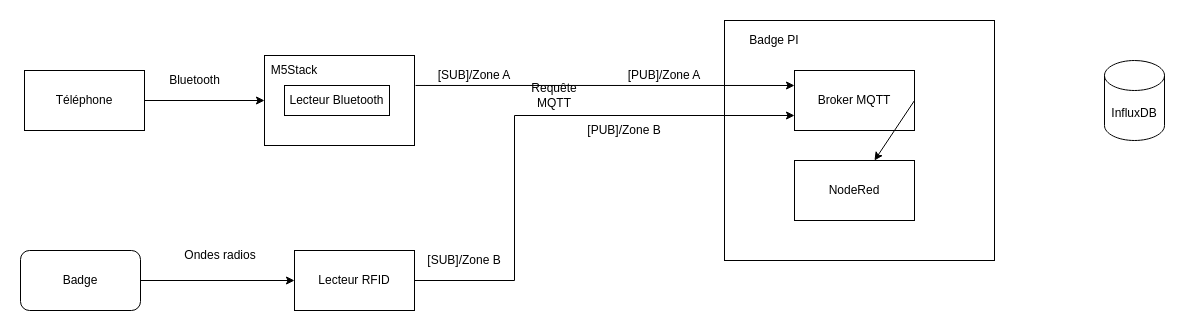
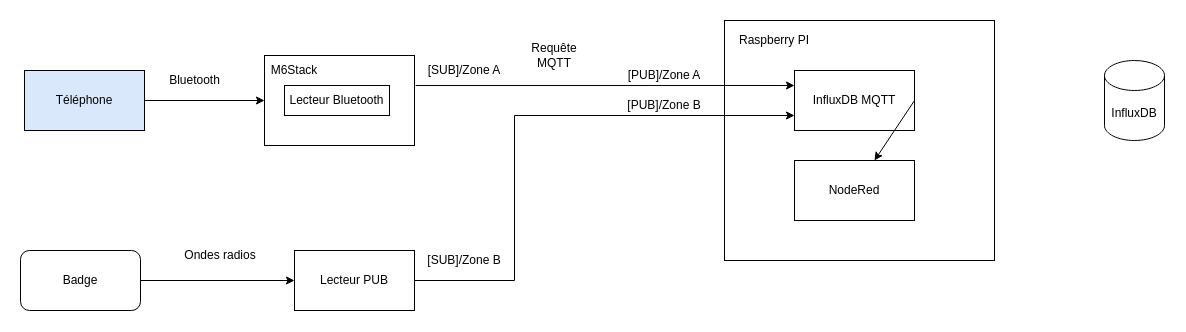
  <mxCell id="0" />
  <mxCell id="1" parent="0" />
  <mxCell id="2" value="" style="whiteSpace=wrap;html=1;" vertex="1" parent="1"><mxGeometry x="724" y="20" width="270" height="240" as="geometry" /></mxCell>
- <mxCell id="3" value="Badge PI&lt;br&gt;" style="text;html=1;strokeColor=none;fillColor=none;align=center;verticalAlign=middle;whiteSpace=wrap;rounded=0;" vertex="1" parent="1"><mxGeometry x="734" y="30" width="80" height="20" as="geometry" /></mxCell>
- <mxCell id="4" value="Broker MQTT" style="rounded=0;whiteSpace=wrap;html=1;" vertex="1" parent="1"><mxGeometry x="794" y="70" width="120" height="60" as="geometry" /></mxCell>
+ <mxCell id="3" value="Raspberry PI&lt;br&gt;" style="text;html=1;strokeColor=none;fillColor=none;align=center;verticalAlign=middle;whiteSpace=wrap;rounded=0;" vertex="1" parent="1"><mxGeometry x="734" y="30" width="80" height="20" as="geometry" /></mxCell>
+ <mxCell id="4" value="InfluxDB MQTT" style="rounded=0;whiteSpace=wrap;html=1;" vertex="1" parent="1"><mxGeometry x="794" y="70" width="120" height="60" as="geometry" /></mxCell>
  <mxCell id="5" value="NodeRed" style="rounded=0;whiteSpace=wrap;html=1;" vertex="1" parent="1"><mxGeometry x="794" y="160" width="120" height="60" as="geometry" /></mxCell>
  <mxCell id="6" value="" style="endArrow=classic;html=1;rounded=0;exitX=1.007;exitY=0.333;exitDx=0;exitDy=0;entryX=0;entryY=0.25;entryDx=0;entryDy=0;exitPerimeter=0;" edge="1" parent="1" source="10" target="4"><mxGeometry width="50" height="50" relative="1" as="geometry"><mxPoint x="414" y="100" as="sourcePoint" /><mxPoint x="984" y="60" as="targetPoint" /></mxGeometry></mxCell>
  <mxCell id="7" value="[PUB]/Zone A" style="text;html=1;strokeColor=none;fillColor=none;align=center;verticalAlign=middle;whiteSpace=wrap;rounded=0;" vertex="1" parent="1"><mxGeometry x="624" y="65" width="80" height="20" as="geometry" /></mxCell>
- <mxCell id="8" value="[SUB]/Zone A" style="text;html=1;strokeColor=none;fillColor=none;align=center;verticalAlign=middle;whiteSpace=wrap;rounded=0;" vertex="1" parent="1"><mxGeometry x="434" y="65" width="80" height="20" as="geometry" /></mxCell>
- <mxCell id="9" value="Requête MQTT" style="text;html=1;strokeColor=none;fillColor=none;align=center;verticalAlign=middle;whiteSpace=wrap;rounded=0;" vertex="1" parent="1"><mxGeometry x="524" y="80" width="60" height="30" as="geometry" /></mxCell>
+ <mxCell id="8" value="[SUB]/Zone A" style="text;html=1;strokeColor=none;fillColor=none;align=center;verticalAlign=middle;whiteSpace=wrap;rounded=0;" vertex="1" parent="1"><mxGeometry x="424" y="60" width="80" height="20" as="geometry" /></mxCell>
+ <mxCell id="9" value="Requête MQTT" style="text;html=1;strokeColor=none;fillColor=none;align=center;verticalAlign=middle;whiteSpace=wrap;rounded=0;" vertex="1" parent="1"><mxGeometry x="524" y="40" width="60" height="30" as="geometry" /></mxCell>
  <mxCell id="10" value="" style="rounded=0;whiteSpace=wrap;html=1;" vertex="1" parent="1"><mxGeometry x="264" y="55" width="150" height="90" as="geometry" /></mxCell>
- <mxCell id="11" value="M5Stack" style="text;html=1;strokeColor=none;fillColor=none;align=center;verticalAlign=middle;whiteSpace=wrap;rounded=0;" vertex="1" parent="1"><mxGeometry x="264" y="55" width="60" height="30" as="geometry" /></mxCell>
+ <mxCell id="11" value="M6Stack" style="text;html=1;strokeColor=none;fillColor=none;align=center;verticalAlign=middle;whiteSpace=wrap;rounded=0;" vertex="1" parent="1"><mxGeometry x="264" y="55" width="60" height="30" as="geometry" /></mxCell>
  <mxCell id="12" value="Lecteur Bluetooth" style="rounded=0;whiteSpace=wrap;html=1;" vertex="1" parent="1"><mxGeometry x="284" y="85" width="105" height="30" as="geometry" /></mxCell>
  <mxCell id="13" value="InfluxDB" style="shape=cylinder3;whiteSpace=wrap;html=1;boundedLbl=1;backgroundOutline=1;size=15;" vertex="1" parent="1"><mxGeometry x="1104" y="60" width="60" height="80" as="geometry" /></mxCell>
  <mxCell id="14" value="" style="endArrow=classic;html=1;rounded=0;exitX=1;exitY=0.5;exitDx=0;exitDy=0;" edge="1" parent="1" source="4" target="5"><mxGeometry width="50" height="50" relative="1" as="geometry"><mxPoint x="1104" y="0" as="sourcePoint" /><mxPoint x="1154" y="-50" as="targetPoint" /></mxGeometry></mxCell>
  <mxCell id="15" value="" style="rounded=0;whiteSpace=wrap;html=1;" vertex="1" parent="1"><mxGeometry x="294" y="250" width="120" height="60" as="geometry" /></mxCell>
- <mxCell id="16" value="Lecteur RFID" style="text;html=1;strokeColor=none;fillColor=none;align=center;verticalAlign=middle;whiteSpace=wrap;rounded=0;" vertex="1" parent="1"><mxGeometry x="314" y="270" width="80" height="20" as="geometry" /></mxCell>
- <mxCell id="17" value="Téléphone" style="rounded=0;whiteSpace=wrap;html=1;" vertex="1" parent="1"><mxGeometry x="24" y="70" width="120" height="60" as="geometry" /></mxCell>
+ <mxCell id="16" value="Lecteur PUB" style="text;html=1;strokeColor=none;fillColor=none;align=center;verticalAlign=middle;whiteSpace=wrap;rounded=0;" vertex="1" parent="1"><mxGeometry x="314" y="270" width="80" height="20" as="geometry" /></mxCell>
+ <mxCell id="17" value="Téléphone" style="rounded=0;whiteSpace=wrap;html=1;fillColor=#dae8fc;" vertex="1" parent="1"><mxGeometry x="24" y="70" width="120" height="60" as="geometry" /></mxCell>
  <mxCell id="18" value="" style="endArrow=classic;html=1;rounded=0;exitX=1;exitY=0.5;exitDx=0;exitDy=0;entryX=0;entryY=0.5;entryDx=0;entryDy=0;" edge="1" parent="1" source="17" target="10"><mxGeometry width="50" height="50" relative="1" as="geometry"><mxPoint x="514" y="180" as="sourcePoint" /><mxPoint x="564" y="130" as="targetPoint" /></mxGeometry></mxCell>
  <mxCell id="19" value="Bluetooth" style="text;html=1;align=center;verticalAlign=middle;resizable=0;points=[];autosize=1;strokeColor=none;fillColor=none;" vertex="1" parent="1"><mxGeometry x="159" y="70" width="70" height="20" as="geometry" /></mxCell>
  <mxCell id="20" value="Badge" style="whiteSpace=wrap;html=1;rounded=1;" vertex="1" parent="1"><mxGeometry x="20" y="250" width="120" height="60" as="geometry" /></mxCell>
  <mxCell id="21" value="" style="endArrow=classic;html=1;rounded=0;exitX=1;exitY=0.5;exitDx=0;exitDy=0;entryX=0;entryY=0.5;entryDx=0;entryDy=0;" edge="1" parent="1" source="20" target="15"><mxGeometry width="50" height="50" relative="1" as="geometry"><mxPoint x="490" y="200" as="sourcePoint" /><mxPoint x="540" y="150" as="targetPoint" /></mxGeometry></mxCell>
  <mxCell id="22" value="Ondes radios" style="text;html=1;strokeColor=none;fillColor=none;align=center;verticalAlign=middle;whiteSpace=wrap;rounded=0;" vertex="1" parent="1"><mxGeometry x="180" y="240" width="80" height="30" as="geometry" /></mxCell>
  <mxCell id="23" value="" style="endArrow=classic;html=1;rounded=0;exitX=1;exitY=0.5;exitDx=0;exitDy=0;entryX=0;entryY=0.75;entryDx=0;entryDy=0;" edge="1" parent="1" source="15" target="4"><mxGeometry width="50" height="50" relative="1" as="geometry"><mxPoint x="494" y="270" as="sourcePoint" /><mxPoint x="514" y="120" as="targetPoint" /><Array as="points"><mxPoint x="514" y="280" /><mxPoint x="514" y="115" /></Array></mxGeometry></mxCell>
  <mxCell id="24" value="[SUB]/Zone B" style="text;html=1;strokeColor=none;fillColor=none;align=center;verticalAlign=middle;whiteSpace=wrap;rounded=0;" vertex="1" parent="1"><mxGeometry x="424" y="250" width="80" height="20" as="geometry" /></mxCell>
- <mxCell id="25" value="[PUB]/Zone B" style="text;html=1;strokeColor=none;fillColor=none;align=center;verticalAlign=middle;whiteSpace=wrap;rounded=0;" vertex="1" parent="1"><mxGeometry x="584" y="120" width="80" height="20" as="geometry" /></mxCell>
+ <mxCell id="25" value="[PUB]/Zone B" style="text;html=1;strokeColor=none;fillColor=none;align=center;verticalAlign=middle;whiteSpace=wrap;rounded=0;" vertex="1" parent="1"><mxGeometry x="624" y="95" width="80" height="20" as="geometry" /></mxCell>
